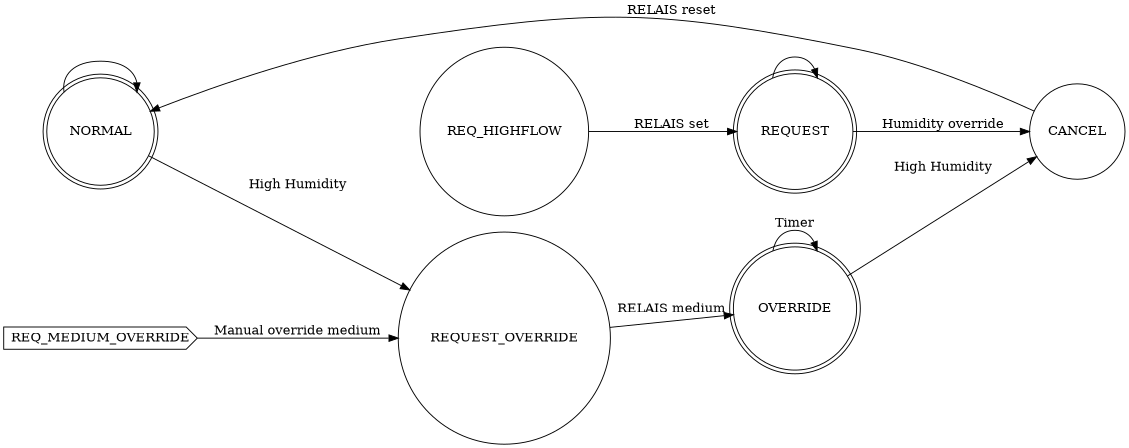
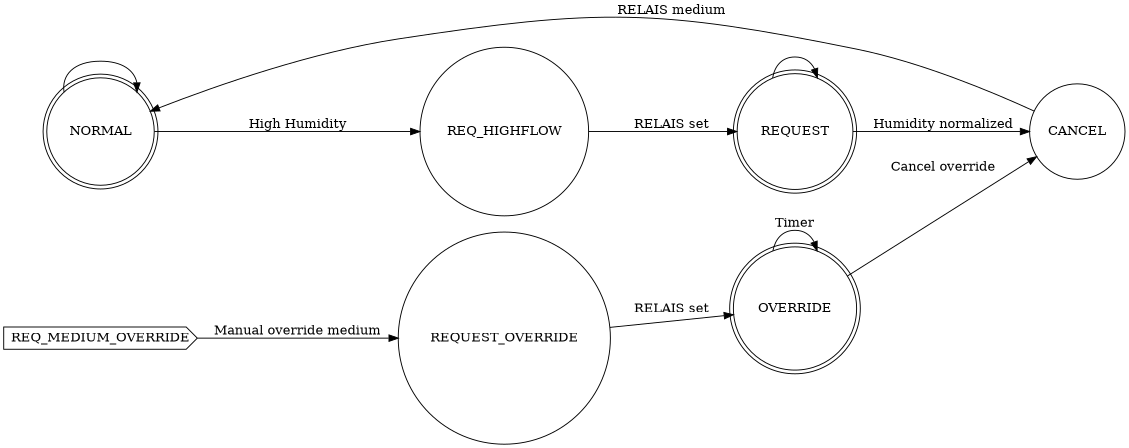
  digraph {
    rankdir=LR
    node [shape=doublecircle]
    NORMAL
    REQ_HIGHFLOW [shape=circle]
    n3 [label=REQUEST]
    OVERRIDE
    CANCEL [shape=circle]
    REQUEST_OVERRIDE [shape=circle]
    REQ_MEDIUM_OVERRIDE [shape=cds]
    NORMAL -> NORMAL
-   NORMAL -> REQUEST_OVERRIDE [label="High Humidity"]
+   NORMAL -> REQ_HIGHFLOW [label="High Humidity"]
    REQ_HIGHFLOW -> n3 [label="RELAIS set"]
    n3 -> n3
-   n3 -> CANCEL [label="Humidity override"]
+   n3 -> CANCEL [label="Humidity normalized"]
    OVERRIDE -> OVERRIDE [label=Timer]
-   OVERRIDE -> CANCEL [label="High Humidity"]
-   CANCEL -> NORMAL [label="RELAIS reset"]
-   REQUEST_OVERRIDE -> OVERRIDE [label="RELAIS medium"]
+   OVERRIDE -> CANCEL [label="Cancel override"]
+   CANCEL -> NORMAL [label="RELAIS medium"]
+   REQUEST_OVERRIDE -> OVERRIDE [label="RELAIS set"]
    REQ_MEDIUM_OVERRIDE -> REQUEST_OVERRIDE [label="Manual override medium"]
  }
